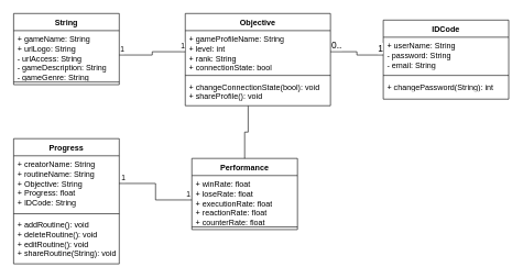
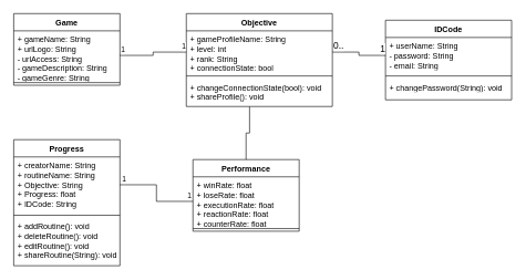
  <mxCell id="0" />
  <mxCell id="1" parent="0" />
  <mxCell id="2" value="IDCode" style="swimlane;fontStyle=1;align=center;verticalAlign=top;childLayout=stackLayout;horizontal=1;startSize=26;horizontalStack=0;resizeParent=1;resizeParentMax=0;resizeLast=0;collapsible=1;marginBottom=0;whiteSpace=wrap;html=1;" vertex="1" parent="1"><mxGeometry x="580" y="30" width="190" height="120" as="geometry" /></mxCell>
  <mxCell id="3" value="+ userName: String&lt;div&gt;- password: String&lt;/div&gt;&lt;div&gt;- email: String&lt;/div&gt;" style="text;strokeColor=none;fillColor=none;align=left;verticalAlign=top;spacingLeft=4;spacingRight=4;overflow=hidden;rotatable=0;points=[[0,0.5],[1,0.5]];portConstraint=eastwest;whiteSpace=wrap;html=1;" vertex="1" parent="2"><mxGeometry y="26" width="190" height="54" as="geometry" /></mxCell>
  <mxCell id="4" value="" style="line;strokeWidth=1;fillColor=none;align=left;verticalAlign=middle;spacingTop=-1;spacingLeft=3;spacingRight=3;rotatable=0;labelPosition=right;points=[];portConstraint=eastwest;strokeColor=inherit;" vertex="1" parent="2"><mxGeometry y="80" width="190" height="8" as="geometry" /></mxCell>
- <mxCell id="5" value="+ changePassword(String): int" style="text;strokeColor=none;fillColor=none;align=left;verticalAlign=top;spacingLeft=4;spacingRight=4;overflow=hidden;rotatable=0;points=[[0,0.5],[1,0.5]];portConstraint=eastwest;whiteSpace=wrap;html=1;" vertex="1" parent="2"><mxGeometry y="88" width="190" height="32" as="geometry" /></mxCell>
+ <mxCell id="5" value="+ changePassword(String): void" style="text;strokeColor=none;fillColor=none;align=left;verticalAlign=top;spacingLeft=4;spacingRight=4;overflow=hidden;rotatable=0;points=[[0,0.5],[1,0.5]];portConstraint=eastwest;whiteSpace=wrap;html=1;" vertex="1" parent="2"><mxGeometry y="88" width="190" height="32" as="geometry" /></mxCell>
  <mxCell id="6" value="Progress" style="swimlane;fontStyle=1;align=center;verticalAlign=top;childLayout=stackLayout;horizontal=1;startSize=26;horizontalStack=0;resizeParent=1;resizeParentMax=0;resizeLast=0;collapsible=1;marginBottom=0;whiteSpace=wrap;html=1;" vertex="1" parent="1"><mxGeometry x="20" y="210" width="160" height="190" as="geometry" /></mxCell>
  <mxCell id="7" value="&lt;div&gt;+ creatorName: String&lt;/div&gt;+ routineName: String&lt;div&gt;+ Objective: String&lt;/div&gt;&lt;div&gt;+ Progress: float&lt;/div&gt;&lt;div&gt;+ IDCode: String&lt;/div&gt;" style="text;strokeColor=none;fillColor=none;align=left;verticalAlign=top;spacingLeft=4;spacingRight=4;overflow=hidden;rotatable=0;points=[[0,0.5],[1,0.5]];portConstraint=eastwest;whiteSpace=wrap;html=1;" vertex="1" parent="6"><mxGeometry y="26" width="160" height="84" as="geometry" /></mxCell>
  <mxCell id="8" value="" style="line;strokeWidth=1;fillColor=none;align=left;verticalAlign=middle;spacingTop=-1;spacingLeft=3;spacingRight=3;rotatable=0;labelPosition=right;points=[];portConstraint=eastwest;strokeColor=inherit;" vertex="1" parent="6"><mxGeometry y="110" width="160" height="8" as="geometry" /></mxCell>
  <mxCell id="9" value="+ addRoutine(): void&lt;div&gt;+ deleteRoutine(): void&lt;/div&gt;&lt;div&gt;+ editRoutine(): void&lt;/div&gt;&lt;div&gt;+ shareRoutine(String): void&lt;/div&gt;" style="text;strokeColor=none;fillColor=none;align=left;verticalAlign=top;spacingLeft=4;spacingRight=4;overflow=hidden;rotatable=0;points=[[0,0.5],[1,0.5]];portConstraint=eastwest;whiteSpace=wrap;html=1;" vertex="1" parent="6"><mxGeometry y="118" width="160" height="72" as="geometry" /></mxCell>
- <mxCell id="10" value="String" style="swimlane;fontStyle=1;align=center;verticalAlign=top;childLayout=stackLayout;horizontal=1;startSize=26;horizontalStack=0;resizeParent=1;resizeParentMax=0;resizeLast=0;collapsible=1;marginBottom=0;whiteSpace=wrap;html=1;" vertex="1" parent="1"><mxGeometry x="20" y="20" width="160" height="108" as="geometry" /></mxCell>
+ <mxCell id="10" value="Game" style="swimlane;fontStyle=1;align=center;verticalAlign=top;childLayout=stackLayout;horizontal=1;startSize=26;horizontalStack=0;resizeParent=1;resizeParentMax=0;resizeLast=0;collapsible=1;marginBottom=0;whiteSpace=wrap;html=1;" vertex="1" parent="1"><mxGeometry x="20" y="20" width="160" height="108" as="geometry" /></mxCell>
  <mxCell id="11" value="+ gameName: String&lt;div&gt;+ urlLogo: String&lt;/div&gt;&lt;div&gt;- urlAccess: String&lt;/div&gt;&lt;div&gt;&lt;div&gt;- gameDescription: String&lt;/div&gt;&lt;div&gt;- gameGenre: String&lt;/div&gt;&lt;/div&gt;" style="text;strokeColor=none;fillColor=none;align=left;verticalAlign=top;spacingLeft=4;spacingRight=4;overflow=hidden;rotatable=0;points=[[0,0.5],[1,0.5]];portConstraint=eastwest;whiteSpace=wrap;html=1;" vertex="1" parent="10"><mxGeometry y="26" width="160" height="74" as="geometry" /></mxCell>
  <mxCell id="12" value="" style="line;strokeWidth=1;fillColor=none;align=left;verticalAlign=middle;spacingTop=-1;spacingLeft=3;spacingRight=3;rotatable=0;labelPosition=right;points=[];portConstraint=eastwest;strokeColor=inherit;" vertex="1" parent="10"><mxGeometry y="100" width="160" height="8" as="geometry" /></mxCell>
  <mxCell id="13" value="Objective" style="swimlane;fontStyle=1;align=center;verticalAlign=top;childLayout=stackLayout;horizontal=1;startSize=26;horizontalStack=0;resizeParent=1;resizeParentMax=0;resizeLast=0;collapsible=1;marginBottom=0;whiteSpace=wrap;html=1;" vertex="1" parent="1"><mxGeometry x="280" y="20" width="220" height="140" as="geometry" /></mxCell>
  <mxCell id="14" value="+ gameProfileName: String&lt;div&gt;+ level: int&lt;/div&gt;&lt;div&gt;+ rank: String&lt;br&gt;&lt;div&gt;+ connectionState: bool&lt;/div&gt;&lt;/div&gt;" style="text;strokeColor=none;fillColor=none;align=left;verticalAlign=top;spacingLeft=4;spacingRight=4;overflow=hidden;rotatable=0;points=[[0,0.5],[1,0.5]];portConstraint=eastwest;whiteSpace=wrap;html=1;" vertex="1" parent="13"><mxGeometry y="26" width="220" height="64" as="geometry" /></mxCell>
  <mxCell id="15" value="" style="line;strokeWidth=1;fillColor=none;align=left;verticalAlign=middle;spacingTop=-1;spacingLeft=3;spacingRight=3;rotatable=0;labelPosition=right;points=[];portConstraint=eastwest;strokeColor=inherit;" vertex="1" parent="13"><mxGeometry y="90" width="220" height="8" as="geometry" /></mxCell>
  <mxCell id="16" value="+ changeConnectionState(bool): void&lt;div&gt;+ shareProfile(): void&amp;nbsp;&lt;/div&gt;" style="text;strokeColor=none;fillColor=none;align=left;verticalAlign=top;spacingLeft=4;spacingRight=4;overflow=hidden;rotatable=0;points=[[0,0.5],[1,0.5]];portConstraint=eastwest;whiteSpace=wrap;html=1;" vertex="1" parent="13"><mxGeometry y="98" width="220" height="42" as="geometry" /></mxCell>
  <mxCell id="17" value="Performance" style="swimlane;fontStyle=1;align=center;verticalAlign=top;childLayout=stackLayout;horizontal=1;startSize=26;horizontalStack=0;resizeParent=1;resizeParentMax=0;resizeLast=0;collapsible=1;marginBottom=0;whiteSpace=wrap;html=1;" vertex="1" parent="1"><mxGeometry x="290" y="240" width="160" height="108" as="geometry" /></mxCell>
  <mxCell id="18" value="+ winRate: float&lt;div&gt;+ loseRate: float&lt;br&gt;&lt;div&gt;+ executionRate: float&lt;div&gt;+ reactionRate: float&lt;/div&gt;&lt;/div&gt;&lt;/div&gt;&lt;div&gt;+ counterRate: float&lt;/div&gt;" style="text;strokeColor=none;fillColor=none;align=left;verticalAlign=top;spacingLeft=4;spacingRight=4;overflow=hidden;rotatable=0;points=[[0,0.5],[1,0.5]];portConstraint=eastwest;whiteSpace=wrap;html=1;" vertex="1" parent="17"><mxGeometry y="26" width="160" height="74" as="geometry" /></mxCell>
  <mxCell id="19" value="" style="line;strokeWidth=1;fillColor=none;align=left;verticalAlign=middle;spacingTop=-1;spacingLeft=3;spacingRight=3;rotatable=0;labelPosition=right;points=[];portConstraint=eastwest;strokeColor=inherit;" vertex="1" parent="17"><mxGeometry y="100" width="160" height="8" as="geometry" /></mxCell>
  <mxCell id="20" value="" style="endArrow=none;html=1;edgeStyle=orthogonalEdgeStyle;rounded=0;exitX=1;exitY=0.5;exitDx=0;exitDy=0;entryX=0;entryY=0.5;entryDx=0;entryDy=0;" edge="1" parent="1" source="14" target="3"><mxGeometry relative="1" as="geometry"><mxPoint x="540" y="110" as="sourcePoint" /><mxPoint x="660" y="90" as="targetPoint" /></mxGeometry></mxCell>
  <mxCell id="21" value="&lt;font style=&quot;font-size: 14px;&quot;&gt;0..&lt;/font&gt;" style="edgeLabel;resizable=0;html=1;align=left;verticalAlign=bottom;" connectable="0" vertex="1" parent="20"><mxGeometry x="-1" relative="1" as="geometry" /></mxCell>
  <mxCell id="22" value="&lt;font style=&quot;font-size: 14px;&quot;&gt;1&lt;/font&gt;" style="edgeLabel;resizable=0;html=1;align=right;verticalAlign=bottom;" connectable="0" vertex="1" parent="20"><mxGeometry x="1" relative="1" as="geometry" /></mxCell>
  <mxCell id="23" value="" style="endArrow=none;html=1;edgeStyle=orthogonalEdgeStyle;rounded=0;entryX=1;entryY=0.5;entryDx=0;entryDy=0;" edge="1" parent="1" source="18" target="7"><mxGeometry relative="1" as="geometry"><mxPoint x="110" y="430" as="sourcePoint" /><mxPoint x="270" y="430" as="targetPoint" /></mxGeometry></mxCell>
  <mxCell id="24" value="1" style="edgeLabel;resizable=0;html=1;align=left;verticalAlign=bottom;" connectable="0" vertex="1" parent="23"><mxGeometry x="-1" relative="1" as="geometry"><mxPoint x="-10" as="offset" /></mxGeometry></mxCell>
  <mxCell id="25" value="1" style="edgeLabel;resizable=0;html=1;align=right;verticalAlign=bottom;" connectable="0" vertex="1" parent="23"><mxGeometry x="1" relative="1" as="geometry"><mxPoint x="10" as="offset" /></mxGeometry></mxCell>
  <mxCell id="26" value="" style="endArrow=none;html=1;edgeStyle=orthogonalEdgeStyle;rounded=0;exitX=1;exitY=0.5;exitDx=0;exitDy=0;entryX=0;entryY=0.5;entryDx=0;entryDy=0;" edge="1" parent="1" source="11" target="14"><mxGeometry relative="1" as="geometry"><mxPoint x="100" y="180" as="sourcePoint" /><mxPoint x="260" y="180" as="targetPoint" /></mxGeometry></mxCell>
  <mxCell id="27" value="1" style="edgeLabel;resizable=0;html=1;align=left;verticalAlign=bottom;" connectable="0" vertex="1" parent="26"><mxGeometry x="-1" relative="1" as="geometry" /></mxCell>
  <mxCell id="28" value="1" style="edgeLabel;resizable=0;html=1;align=right;verticalAlign=bottom;" connectable="0" vertex="1" parent="26"><mxGeometry x="1" relative="1" as="geometry" /></mxCell>
  <mxCell id="29" value="" style="endArrow=none;html=1;edgeStyle=orthogonalEdgeStyle;rounded=0;exitX=0.433;exitY=1.006;exitDx=0;exitDy=0;exitPerimeter=0;" edge="1" parent="1" source="16" target="17"><mxGeometry relative="1" as="geometry"><mxPoint x="270" y="190" as="sourcePoint" /><mxPoint x="430" y="190" as="targetPoint" /></mxGeometry></mxCell>
